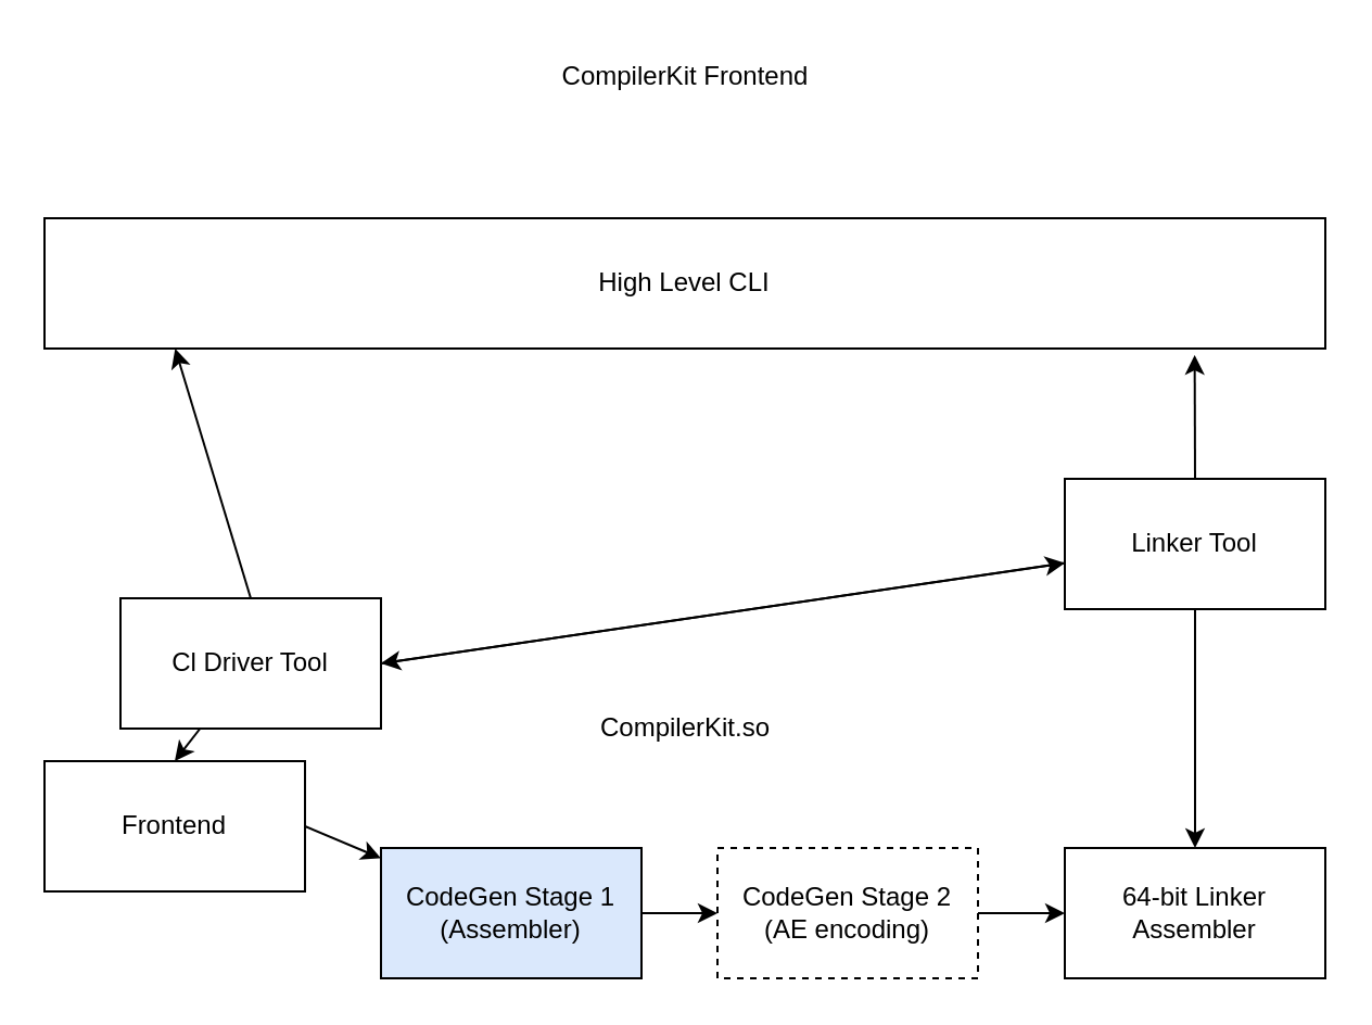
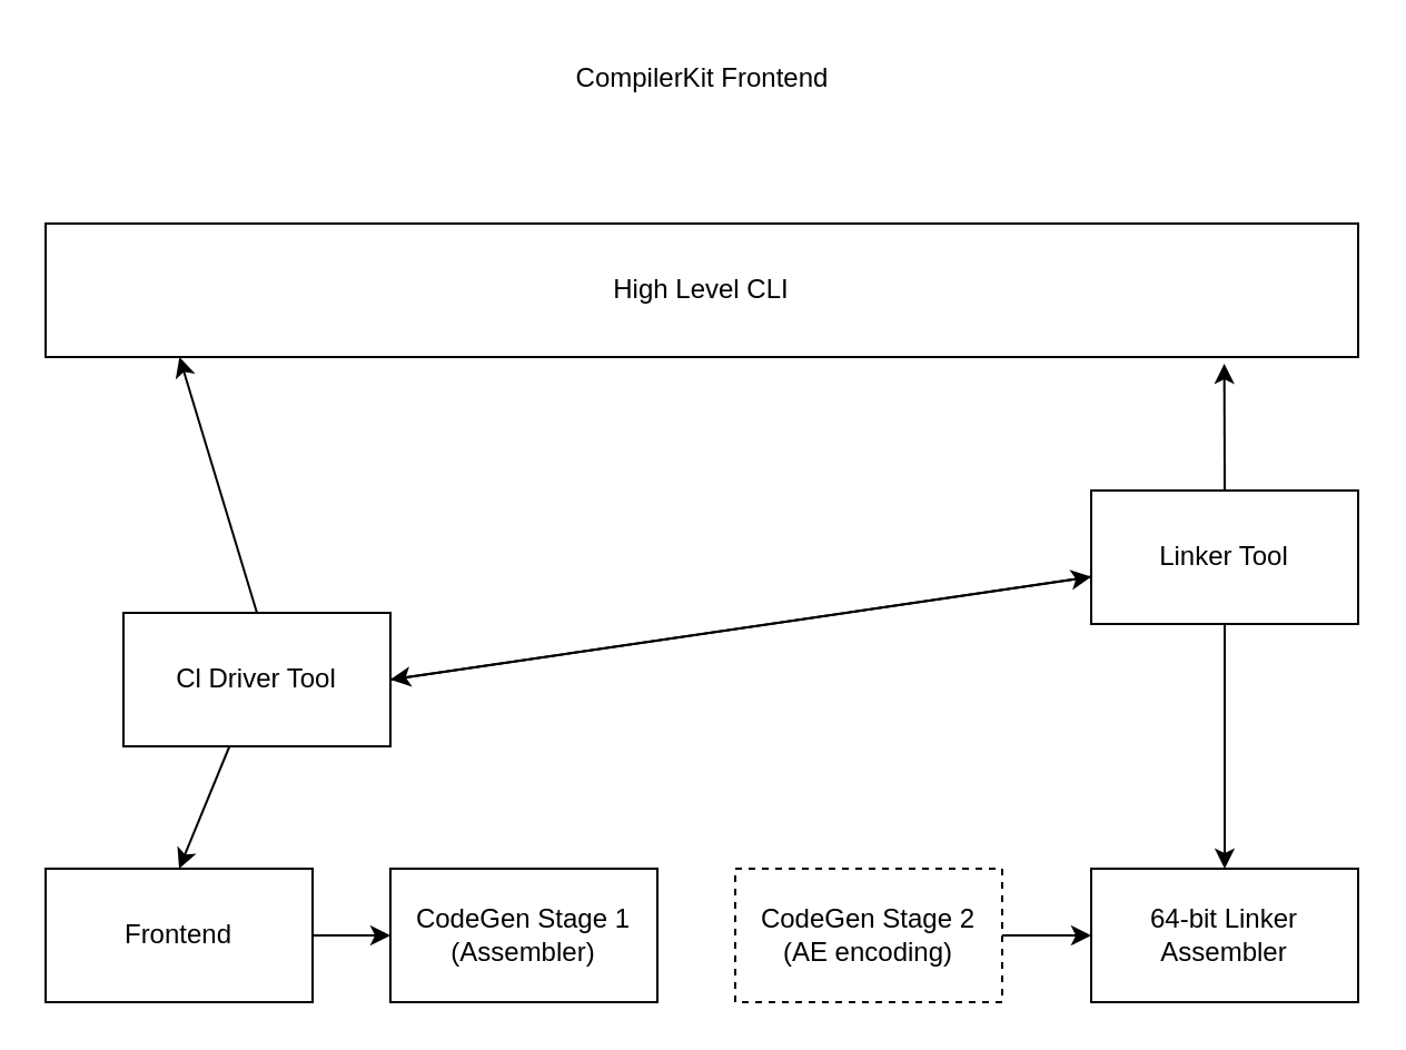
  <mxCell id="0" />
  <mxCell id="1" parent="0" />
  <mxCell id="2" style="edgeStyle=none;html=1;exitX=1;exitY=0.5;exitDx=0;exitDy=0;" parent="1" source="3" target="5" edge="1"><mxGeometry relative="1" as="geometry" /></mxCell>
- <mxCell id="3" value="Frontend" style="rounded=0;whiteSpace=wrap;html=1;" parent="1" vertex="1"><mxGeometry x="20" y="350" width="120" height="60" as="geometry" /></mxCell>
- <mxCell id="4" style="edgeStyle=none;html=1;" parent="1" source="5" target="7" edge="1"><mxGeometry relative="1" as="geometry" /></mxCell>
- <mxCell id="5" value="CodeGen Stage 1&lt;div&gt;(Assembler)&lt;/div&gt;" style="rounded=0;whiteSpace=wrap;html=1;fillColor=#dae8fc;" parent="1" vertex="1"><mxGeometry x="175" y="390" width="120" height="60" as="geometry" /></mxCell>
+ <mxCell id="3" value="Frontend" style="rounded=0;whiteSpace=wrap;html=1;" parent="1" vertex="1"><mxGeometry x="20" y="390" width="120" height="60" as="geometry" /></mxCell>
+ <mxCell id="5" value="CodeGen Stage 1&lt;div&gt;(Assembler)&lt;/div&gt;" style="rounded=0;whiteSpace=wrap;html=1;" parent="1" vertex="1"><mxGeometry x="175" y="390" width="120" height="60" as="geometry" /></mxCell>
  <mxCell id="6" style="edgeStyle=none;html=1;exitX=1;exitY=0.5;exitDx=0;exitDy=0;" parent="1" source="7" target="8" edge="1"><mxGeometry relative="1" as="geometry" /></mxCell>
  <mxCell id="7" value="CodeGen Stage 2&lt;div&gt;(AE encoding)&lt;/div&gt;" style="rounded=0;whiteSpace=wrap;html=1;dashed=1;" parent="1" vertex="1"><mxGeometry x="330" y="390" width="120" height="60" as="geometry" /></mxCell>
  <mxCell id="8" value="64-bit Linker Assembler" style="rounded=0;whiteSpace=wrap;html=1;" parent="1" vertex="1"><mxGeometry x="490" y="390" width="120" height="60" as="geometry" /></mxCell>
  <mxCell id="9" style="edgeStyle=none;html=1;entryX=0.5;entryY=0;entryDx=0;entryDy=0;" parent="1" source="11" target="3" edge="1"><mxGeometry relative="1" as="geometry" /></mxCell>
  <mxCell id="10" style="edgeStyle=none;html=1;exitX=1;exitY=0.5;exitDx=0;exitDy=0;" parent="1" source="11" target="14" edge="1"><mxGeometry relative="1" as="geometry" /></mxCell>
  <mxCell id="11" value="Cl Driver Tool" style="rounded=0;whiteSpace=wrap;html=1;" parent="1" vertex="1"><mxGeometry x="55" y="275" width="120" height="60" as="geometry" /></mxCell>
  <mxCell id="12" style="edgeStyle=none;html=1;entryX=0.5;entryY=0;entryDx=0;entryDy=0;" parent="1" source="14" target="8" edge="1"><mxGeometry relative="1" as="geometry" /></mxCell>
  <mxCell id="13" style="edgeStyle=none;html=1;entryX=1;entryY=0.5;entryDx=0;entryDy=0;" parent="1" source="14" target="11" edge="1"><mxGeometry relative="1" as="geometry" /></mxCell>
  <mxCell id="14" value="Linker Tool" style="rounded=0;whiteSpace=wrap;html=1;" parent="1" vertex="1"><mxGeometry x="490" y="220" width="120" height="60" as="geometry" /></mxCell>
  <mxCell id="15" value="High Level CLI" style="rounded=0;whiteSpace=wrap;html=1;" parent="1" vertex="1"><mxGeometry x="20" y="100" width="590" height="60" as="geometry" /></mxCell>
  <mxCell id="16" style="edgeStyle=none;html=1;exitX=0.5;exitY=0;exitDx=0;exitDy=0;entryX=0.102;entryY=1;entryDx=0;entryDy=0;entryPerimeter=0;" parent="1" source="11" target="15" edge="1"><mxGeometry relative="1" as="geometry" /></mxCell>
  <mxCell id="17" style="edgeStyle=none;html=1;exitX=0.5;exitY=0;exitDx=0;exitDy=0;entryX=0.898;entryY=1.05;entryDx=0;entryDy=0;entryPerimeter=0;" parent="1" source="14" target="15" edge="1"><mxGeometry relative="1" as="geometry" /></mxCell>
  <mxCell id="18" value="CompilerKit Frontend" style="text;html=1;align=center;verticalAlign=middle;whiteSpace=wrap;rounded=0;" parent="1" vertex="1"><mxGeometry x="228" y="20" width="175" height="30" as="geometry" /></mxCell>
- <mxCell id="19" value="CompilerKit.so" style="text;html=1;align=center;verticalAlign=middle;whiteSpace=wrap;rounded=0;" parent="1" vertex="1"><mxGeometry x="228" y="320" width="175" height="30" as="geometry" /></mxCell>
